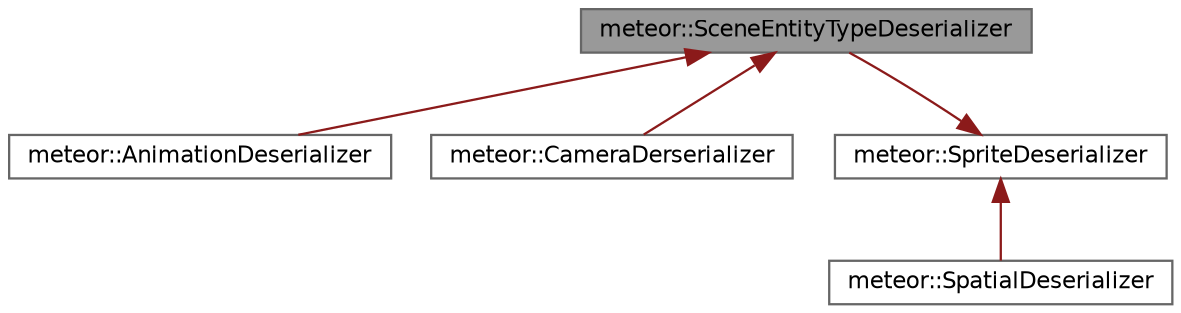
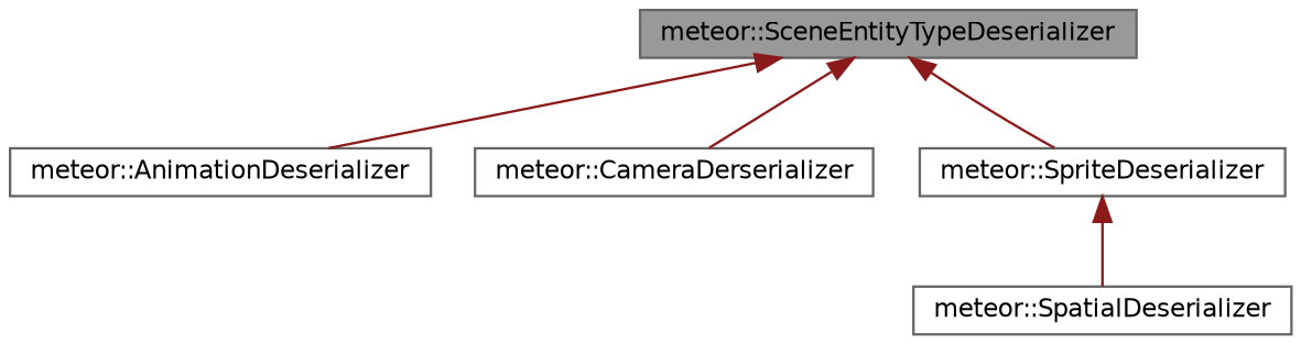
  digraph {
    rankdir=TB
    node [color=gray40 fillcolor=white fontname=Helvetica fontsize=10 shape=box style=filled]
    edge [color=firebrick4 dir=back fontname=Helvetica fontsize=10 labelfontname=Helvetica labelfontsize=10 style=solid]
    n1 [fillcolor=grey60 fontcolor=black height=0.2 label="meteor::SceneEntityTypeDeserializer" width=0.4]
    n2 [height=0.2 label="meteor::AnimationDeserializer" width=0.4]
    n3 [height=0.2 label="meteor::CameraDerserializer" width=0.4]
    n4 [height=0.2 label="meteor::SpriteDeserializer" width=0.4]
    n5 [height=0.2 label="meteor::SpatialDeserializer" width=0.4]
    n1 -> n2
    n1 -> n3
-   n4 -> n1
+   n1 -> n4
    n4 -> n5
  }
